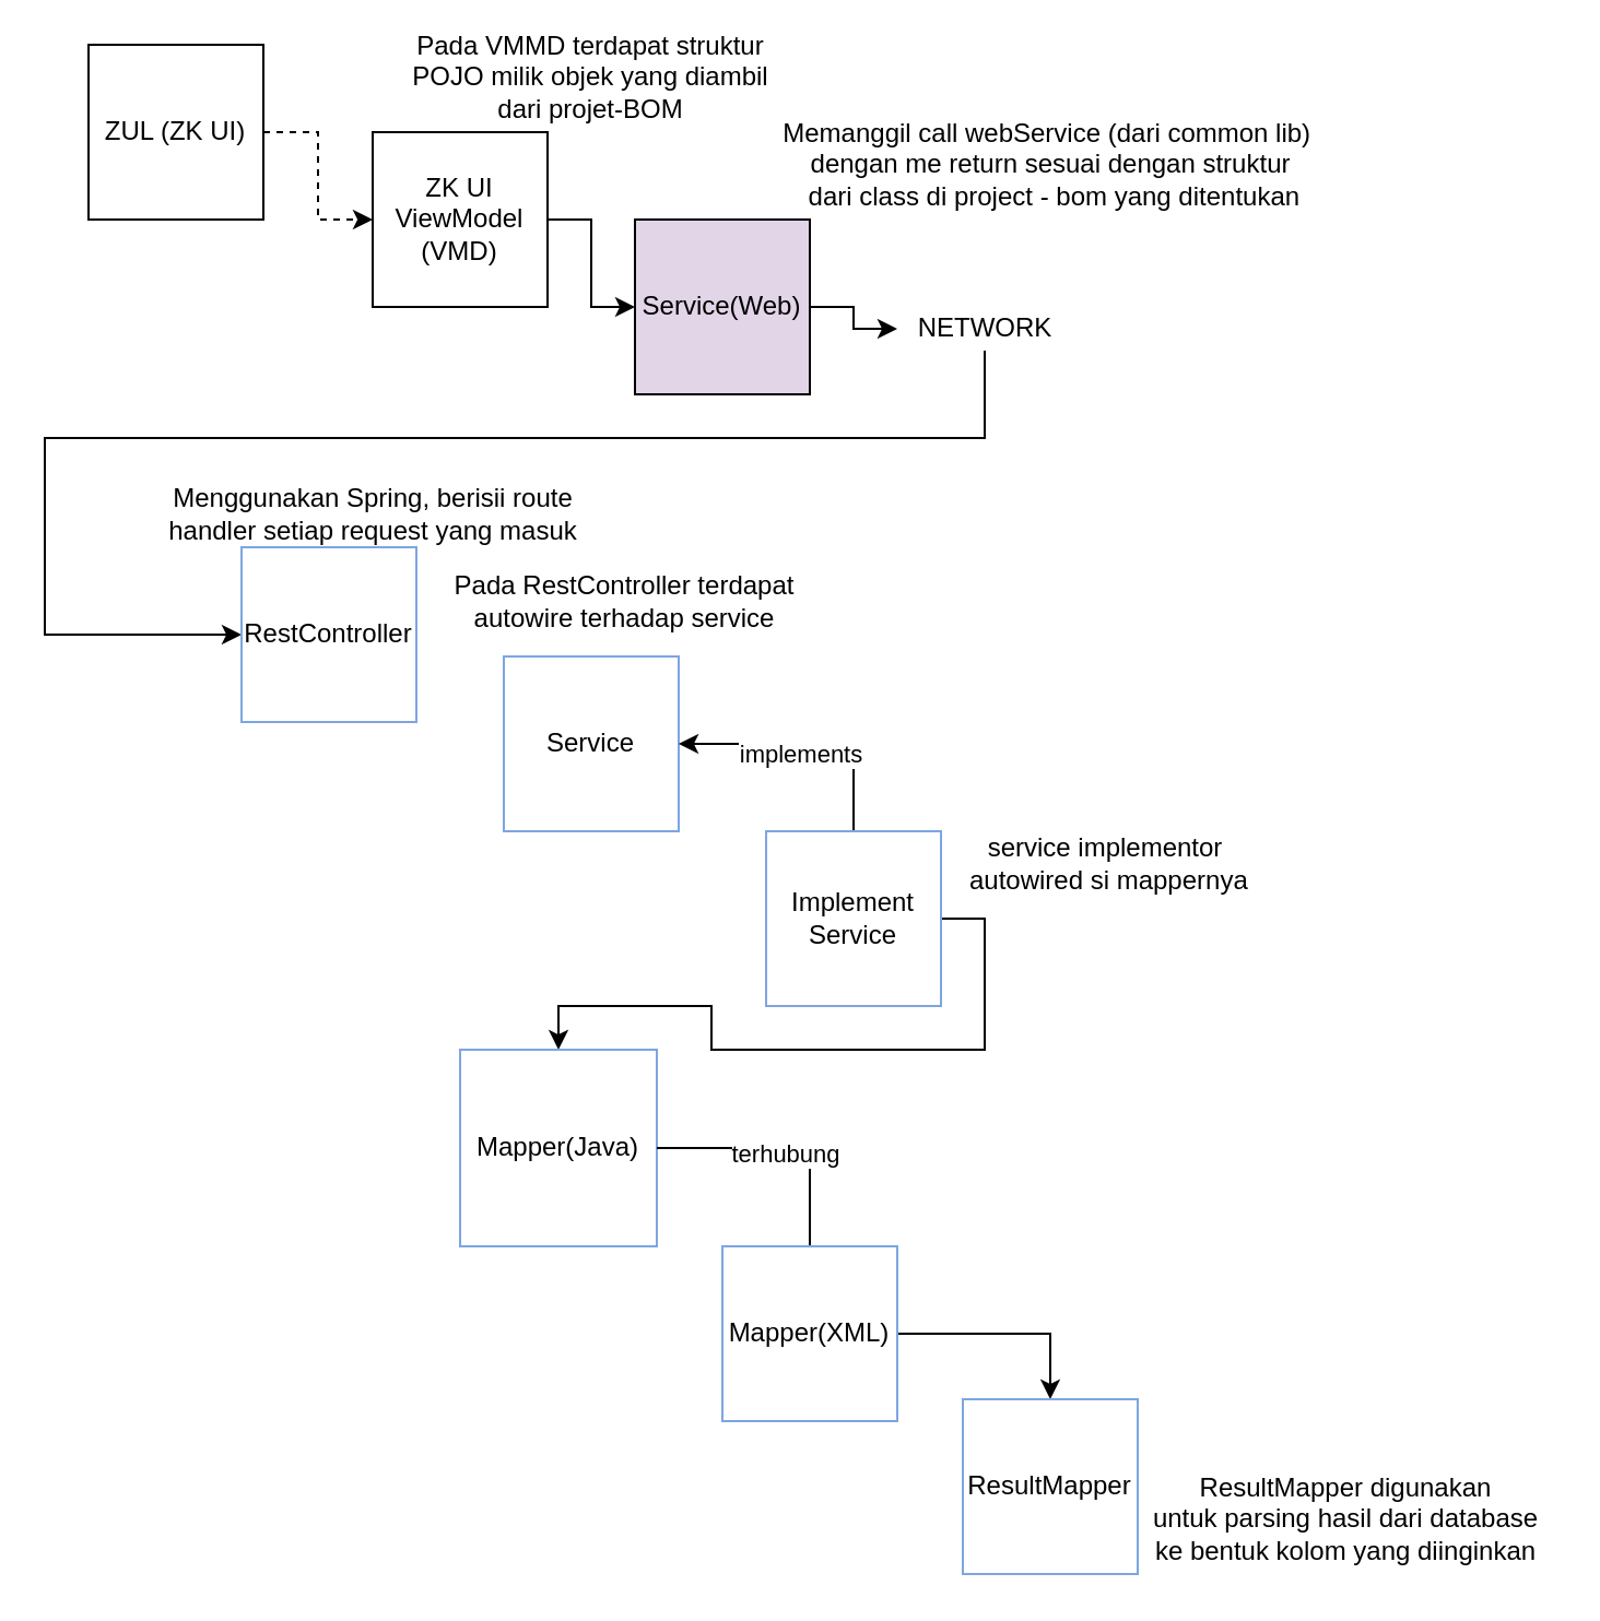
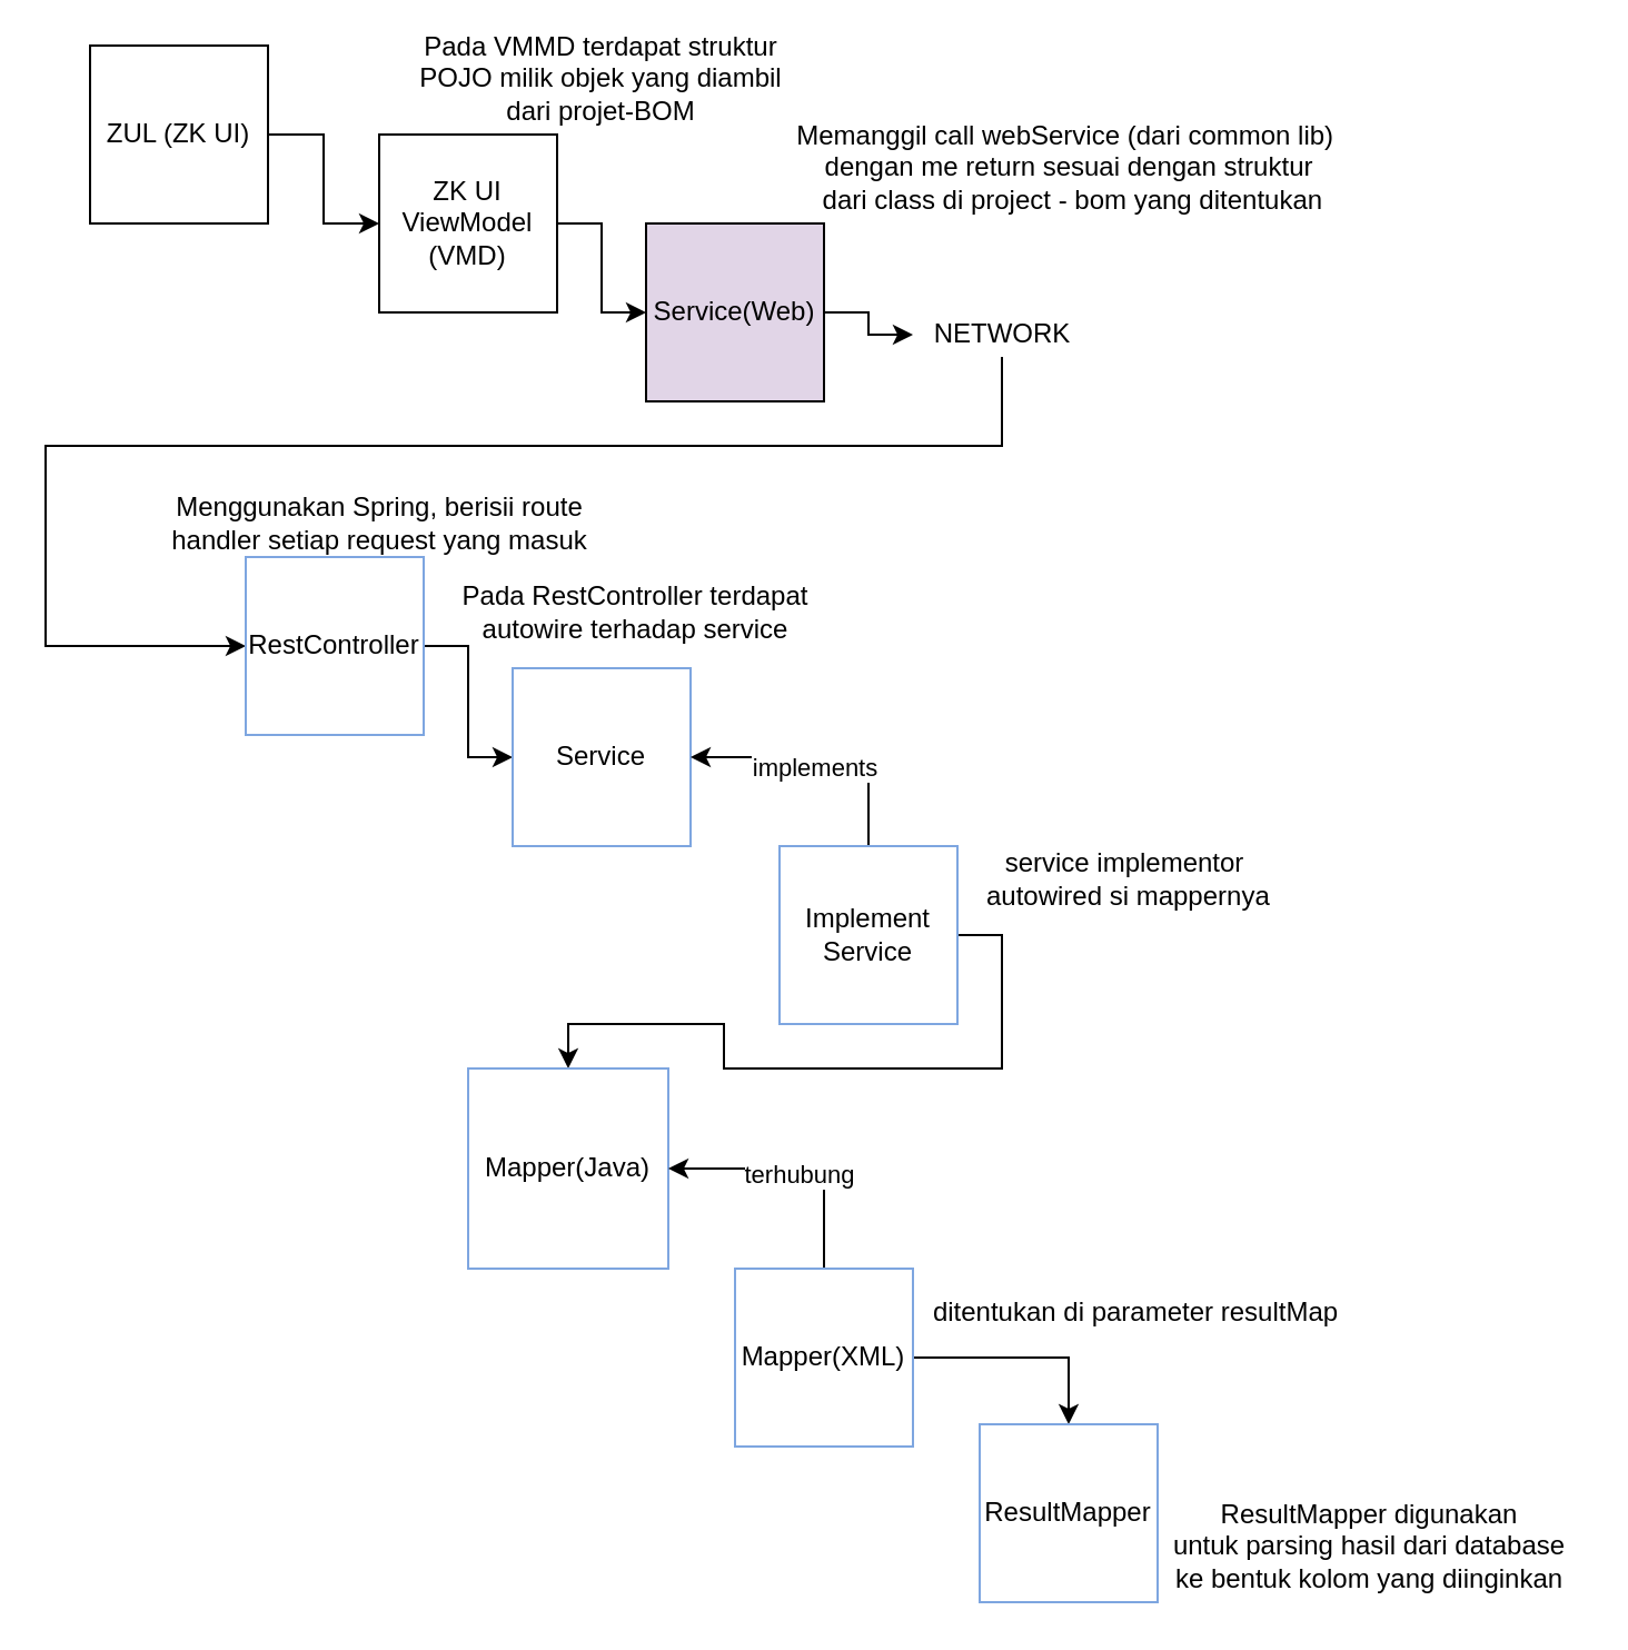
  <mxCell id="0" />
  <mxCell id="1" parent="0" />
- <mxCell id="2" style="edgeStyle=orthogonalEdgeStyle;rounded=0;orthogonalLoop=1;jettySize=auto;html=1;entryX=0;entryY=0.5;entryDx=0;entryDy=0;dashed=1;" edge="1" parent="1" source="3" target="5"><mxGeometry relative="1" as="geometry" /></mxCell>
+ <mxCell id="2" style="edgeStyle=orthogonalEdgeStyle;rounded=0;orthogonalLoop=1;jettySize=auto;html=1;entryX=0;entryY=0.5;entryDx=0;entryDy=0;" edge="1" parent="1" source="3" target="5"><mxGeometry relative="1" as="geometry" /></mxCell>
  <mxCell id="3" value="ZUL (ZK UI)" style="whiteSpace=wrap;html=1;aspect=fixed;" vertex="1" parent="1"><mxGeometry x="40" y="20" width="80" height="80" as="geometry" /></mxCell>
  <mxCell id="4" style="edgeStyle=orthogonalEdgeStyle;rounded=0;orthogonalLoop=1;jettySize=auto;html=1;exitX=1;exitY=0.5;exitDx=0;exitDy=0;entryX=0;entryY=0.5;entryDx=0;entryDy=0;" edge="1" parent="1" source="5" target="7"><mxGeometry relative="1" as="geometry" /></mxCell>
  <mxCell id="5" value="ZK UI ViewModel (VMD)" style="whiteSpace=wrap;html=1;aspect=fixed;" vertex="1" parent="1"><mxGeometry x="170" y="60" width="80" height="80" as="geometry" /></mxCell>
  <mxCell id="6" style="edgeStyle=orthogonalEdgeStyle;rounded=0;orthogonalLoop=1;jettySize=auto;html=1;exitX=1;exitY=0.5;exitDx=0;exitDy=0;" edge="1" parent="1" source="7" target="11"><mxGeometry relative="1" as="geometry" /></mxCell>
  <mxCell id="7" value="Service(Web)" style="whiteSpace=wrap;html=1;aspect=fixed;fillColor=#e1d5e7;" vertex="1" parent="1"><mxGeometry x="290" y="100" width="80" height="80" as="geometry" /></mxCell>
  <mxCell id="8" value="Pada VMMD terdapat struktur POJO milik objek yang diambil dari projet-BOM" style="text;html=1;strokeColor=none;fillColor=none;align=center;verticalAlign=middle;whiteSpace=wrap;rounded=0;" vertex="1" parent="1"><mxGeometry x="180" y="20" width="180" height="30" as="geometry" /></mxCell>
  <mxCell id="9" value="Memanggil call webService (dari common lib)&amp;nbsp; &lt;br&gt;dengan me return sesuai dengan struktur&lt;br&gt;&amp;nbsp;dari class di project - bom yang ditentukan" style="text;html=1;align=center;verticalAlign=middle;resizable=0;points=[];autosize=1;" vertex="1" parent="1"><mxGeometry x="350" y="50" width="260" height="50" as="geometry" /></mxCell>
  <mxCell id="10" style="edgeStyle=orthogonalEdgeStyle;rounded=0;orthogonalLoop=1;jettySize=auto;html=1;entryX=0;entryY=0.5;entryDx=0;entryDy=0;" edge="1" parent="1" source="11" target="13"><mxGeometry relative="1" as="geometry"><Array as="points"><mxPoint x="450" y="200" /><mxPoint x="20" y="200" /><mxPoint x="20" y="290" /></Array></mxGeometry></mxCell>
  <mxCell id="11" value="NETWORK" style="text;html=1;align=center;verticalAlign=middle;resizable=0;points=[];autosize=1;" vertex="1" parent="1"><mxGeometry x="410" y="140" width="80" height="20" as="geometry" /></mxCell>
+ <mxCell id="12" style="edgeStyle=orthogonalEdgeStyle;rounded=0;orthogonalLoop=1;jettySize=auto;html=1;exitX=1;exitY=0.5;exitDx=0;exitDy=0;" edge="1" parent="1" source="13" target="15"><mxGeometry relative="1" as="geometry" /></mxCell>
  <mxCell id="13" value="RestController" style="whiteSpace=wrap;html=1;aspect=fixed;strokeColor=#7EA6E0;" vertex="1" parent="1"><mxGeometry x="110" y="250" width="80" height="80" as="geometry" /></mxCell>
  <mxCell id="14" value="Menggunakan Spring, berisii route &lt;br&gt;handler setiap request yang masuk" style="text;html=1;align=center;verticalAlign=middle;resizable=0;points=[];autosize=1;" vertex="1" parent="1"><mxGeometry x="70" y="220" width="200" height="30" as="geometry" /></mxCell>
  <mxCell id="15" value="Service" style="whiteSpace=wrap;html=1;aspect=fixed;strokeColor=#7EA6E0;" vertex="1" parent="1"><mxGeometry x="230" y="300" width="80" height="80" as="geometry" /></mxCell>
  <mxCell id="16" value="Pada RestController terdapat &lt;br&gt;autowire terhadap service" style="text;html=1;align=center;verticalAlign=middle;resizable=0;points=[];autosize=1;" vertex="1" parent="1"><mxGeometry x="200" y="260" width="170" height="30" as="geometry" /></mxCell>
  <mxCell id="17" style="edgeStyle=orthogonalEdgeStyle;rounded=0;orthogonalLoop=1;jettySize=auto;html=1;exitX=0.5;exitY=0;exitDx=0;exitDy=0;entryX=1;entryY=0.5;entryDx=0;entryDy=0;" edge="1" parent="1" source="20" target="15"><mxGeometry relative="1" as="geometry" /></mxCell>
  <mxCell id="18" value="implements" style="edgeLabel;html=1;align=center;verticalAlign=middle;resizable=0;points=[];" vertex="1" connectable="0" parent="17"><mxGeometry x="0.083" y="4" relative="1" as="geometry"><mxPoint as="offset" /></mxGeometry></mxCell>
  <mxCell id="19" style="edgeStyle=orthogonalEdgeStyle;rounded=0;orthogonalLoop=1;jettySize=auto;html=1;exitX=1;exitY=0.5;exitDx=0;exitDy=0;" edge="1" parent="1" source="20" target="21"><mxGeometry relative="1" as="geometry" /></mxCell>
  <mxCell id="20" value="Implement&lt;br&gt;Service" style="whiteSpace=wrap;html=1;aspect=fixed;strokeColor=#7EA6E0;" vertex="1" parent="1"><mxGeometry x="350" y="380" width="80" height="80" as="geometry" /></mxCell>
  <mxCell id="21" value="Mapper(Java)" style="whiteSpace=wrap;html=1;aspect=fixed;strokeColor=#7EA6E0;" vertex="1" parent="1"><mxGeometry x="210" y="480" width="90" height="90" as="geometry" /></mxCell>
- <mxCell id="22" style="edgeStyle=orthogonalEdgeStyle;rounded=0;orthogonalLoop=1;jettySize=auto;html=1;exitX=0.5;exitY=0;exitDx=0;exitDy=0;entryX=1;entryY=0.5;entryDx=0;entryDy=0;endArrow=none;" edge="1" parent="1" source="25" target="21"><mxGeometry relative="1" as="geometry" /></mxCell>
+ <mxCell id="22" style="edgeStyle=orthogonalEdgeStyle;rounded=0;orthogonalLoop=1;jettySize=auto;html=1;exitX=0.5;exitY=0;exitDx=0;exitDy=0;entryX=1;entryY=0.5;entryDx=0;entryDy=0;" edge="1" parent="1" source="25" target="21"><mxGeometry relative="1" as="geometry" /></mxCell>
  <mxCell id="23" value="terhubung" style="edgeLabel;html=1;align=center;verticalAlign=middle;resizable=0;points=[];" vertex="1" connectable="0" parent="22"><mxGeometry x="-0.252" y="12" relative="1" as="geometry"><mxPoint as="offset" /></mxGeometry></mxCell>
  <mxCell id="24" style="edgeStyle=orthogonalEdgeStyle;rounded=0;orthogonalLoop=1;jettySize=auto;html=1;exitX=1;exitY=0.5;exitDx=0;exitDy=0;entryX=0.5;entryY=0;entryDx=0;entryDy=0;" edge="1" parent="1" source="25" target="26"><mxGeometry relative="1" as="geometry" /></mxCell>
  <mxCell id="25" value="Mapper(XML)" style="whiteSpace=wrap;html=1;aspect=fixed;strokeColor=#7EA6E0;" vertex="1" parent="1"><mxGeometry x="330" y="570" width="80" height="80" as="geometry" /></mxCell>
  <mxCell id="26" value="ResultMapper" style="whiteSpace=wrap;html=1;aspect=fixed;strokeColor=#7EA6E0;" vertex="1" parent="1"><mxGeometry x="440" y="640" width="80" height="80" as="geometry" /></mxCell>
  <mxCell id="27" value="ResultMapper digunakan&lt;br&gt;untuk parsing hasil dari database &lt;br&gt;ke bentuk kolom yang diinginkan" style="text;html=1;align=center;verticalAlign=middle;resizable=0;points=[];autosize=1;" vertex="1" parent="1"><mxGeometry x="520" y="670" width="190" height="50" as="geometry" /></mxCell>
+ <mxCell id="28" value="ditentukan di parameter&amp;nbsp;resultMap" style="text;html=1;align=center;verticalAlign=middle;resizable=0;points=[];autosize=1;" vertex="1" parent="1"><mxGeometry x="410" y="580" width="200" height="20" as="geometry" /></mxCell>
  <mxCell id="29" value="service implementor&lt;br&gt;&amp;nbsp;autowired si mappernya" style="text;html=1;align=center;verticalAlign=middle;resizable=0;points=[];autosize=1;" vertex="1" parent="1"><mxGeometry x="430" y="380" width="150" height="30" as="geometry" /></mxCell>
